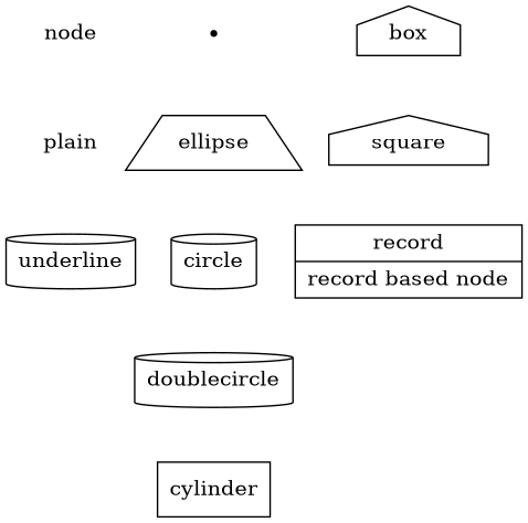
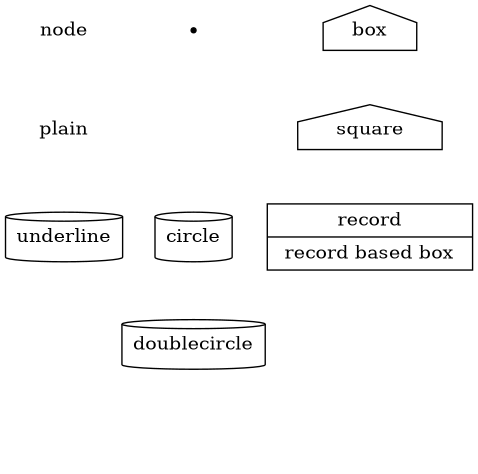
  digraph {
    node [shape=cylinder]
    edge [style=invis]
    n1 [label="node" shape=none]
    plain [shape=plain]
    underline
    point [shape=point]
-   ellipse [shape=trapezium]
    circle
    box [shape=house]
    square [shape=house]
-   n9 [label="{record|record based node}" shape=record]
+   n9 [label="{record|record based box}" shape=record]
    doublecircle
-   cylinder [shape=box]
    n1 -> plain
    plain -> underline
-   point -> ellipse
-   ellipse -> circle
    circle -> doublecircle
    box -> square
    square -> n9
-   doublecircle -> cylinder
  }
